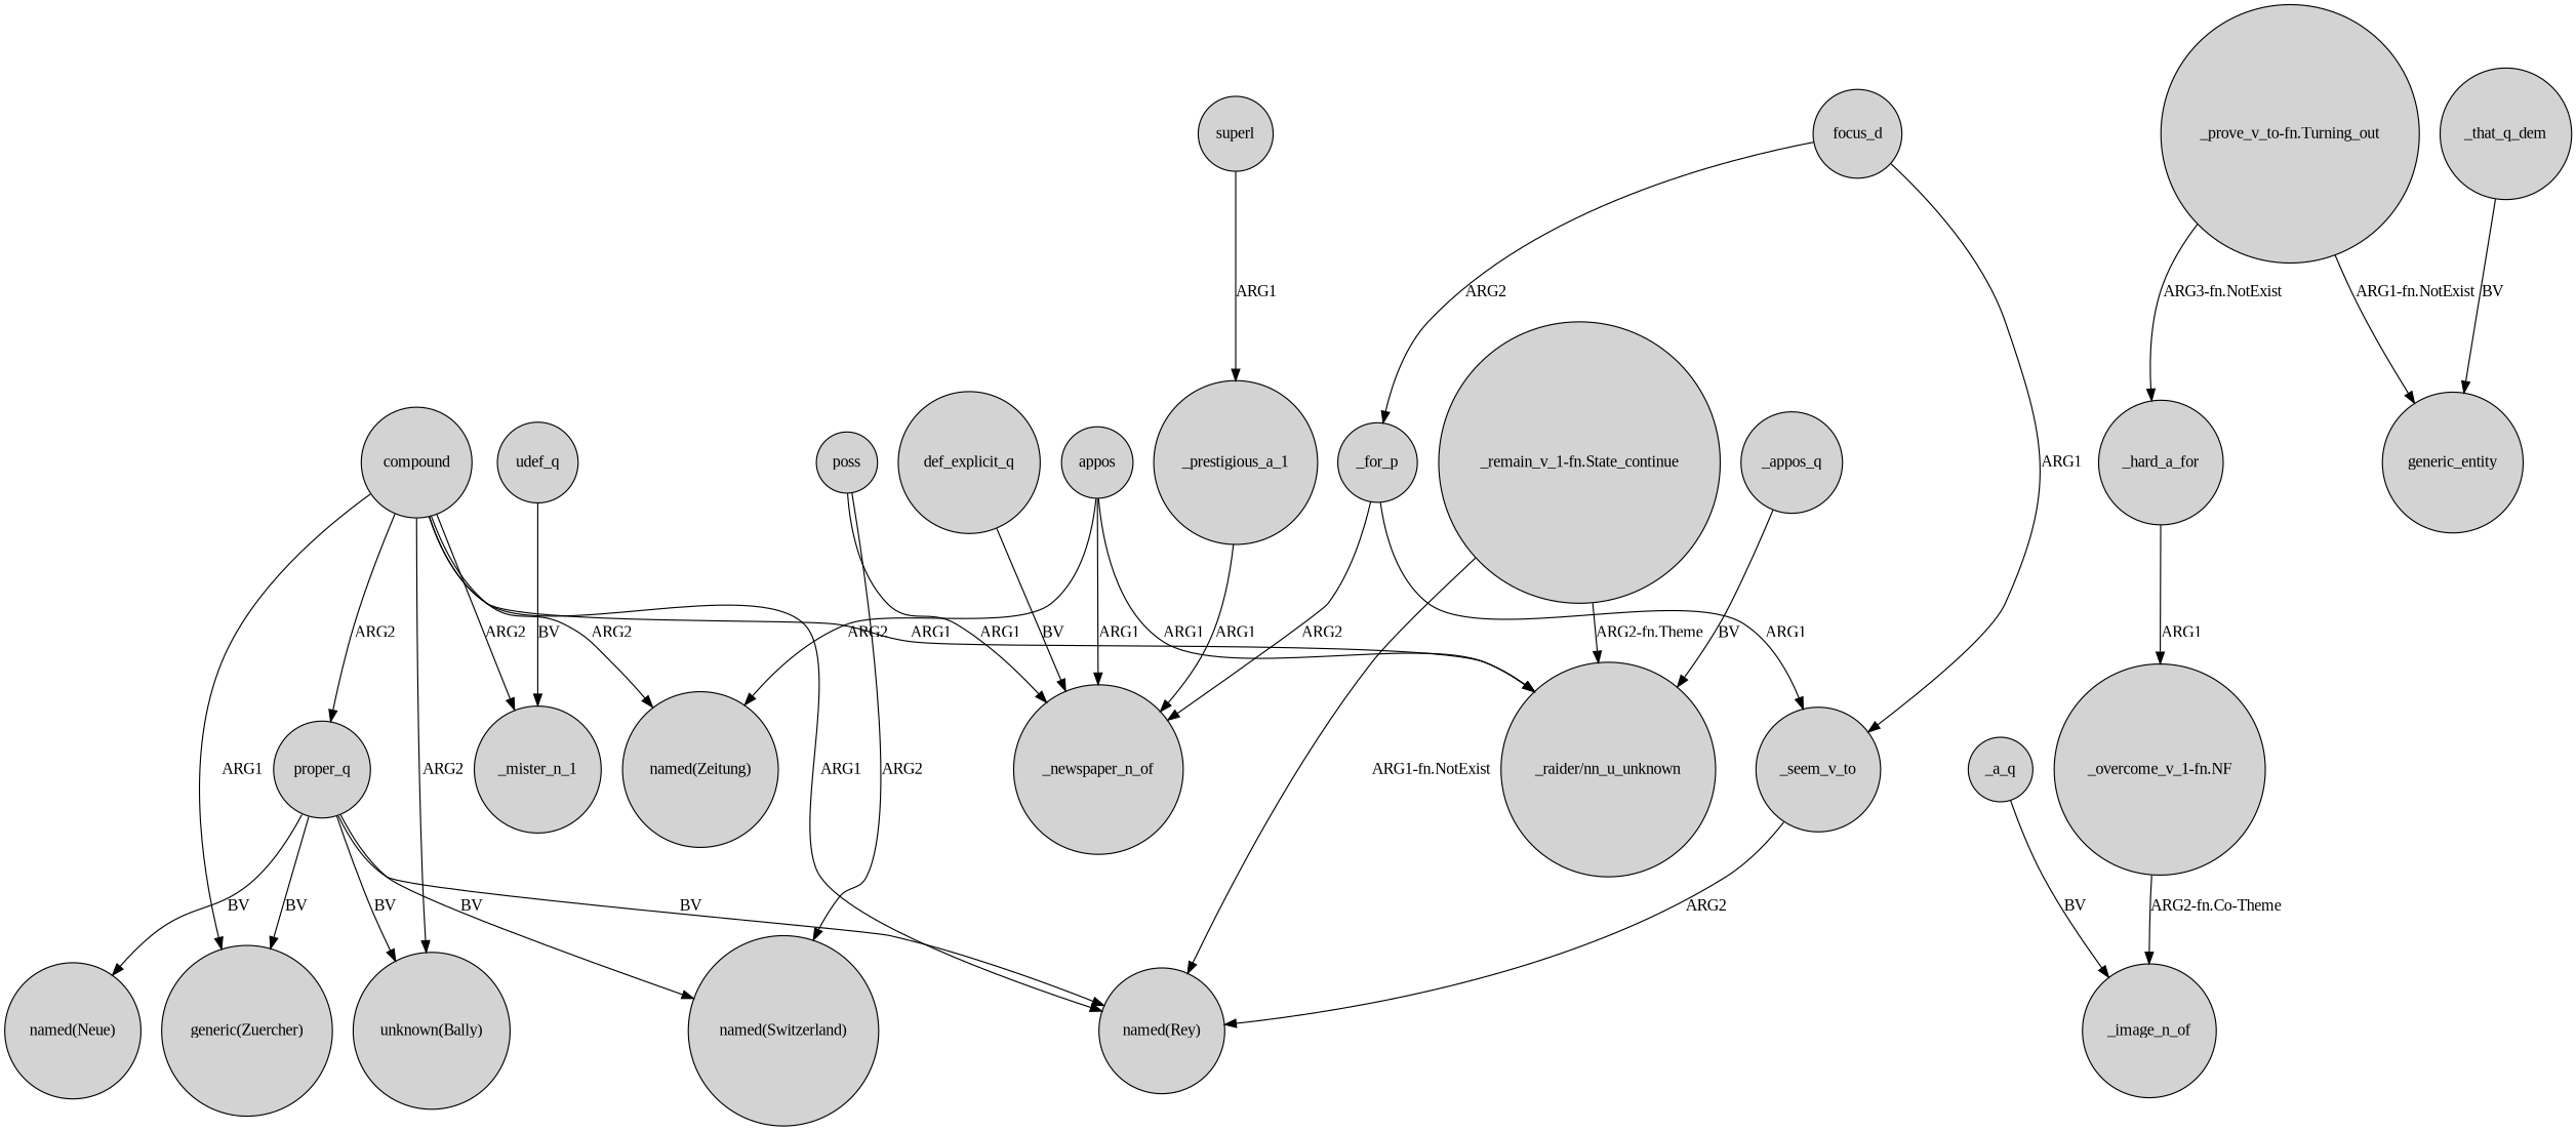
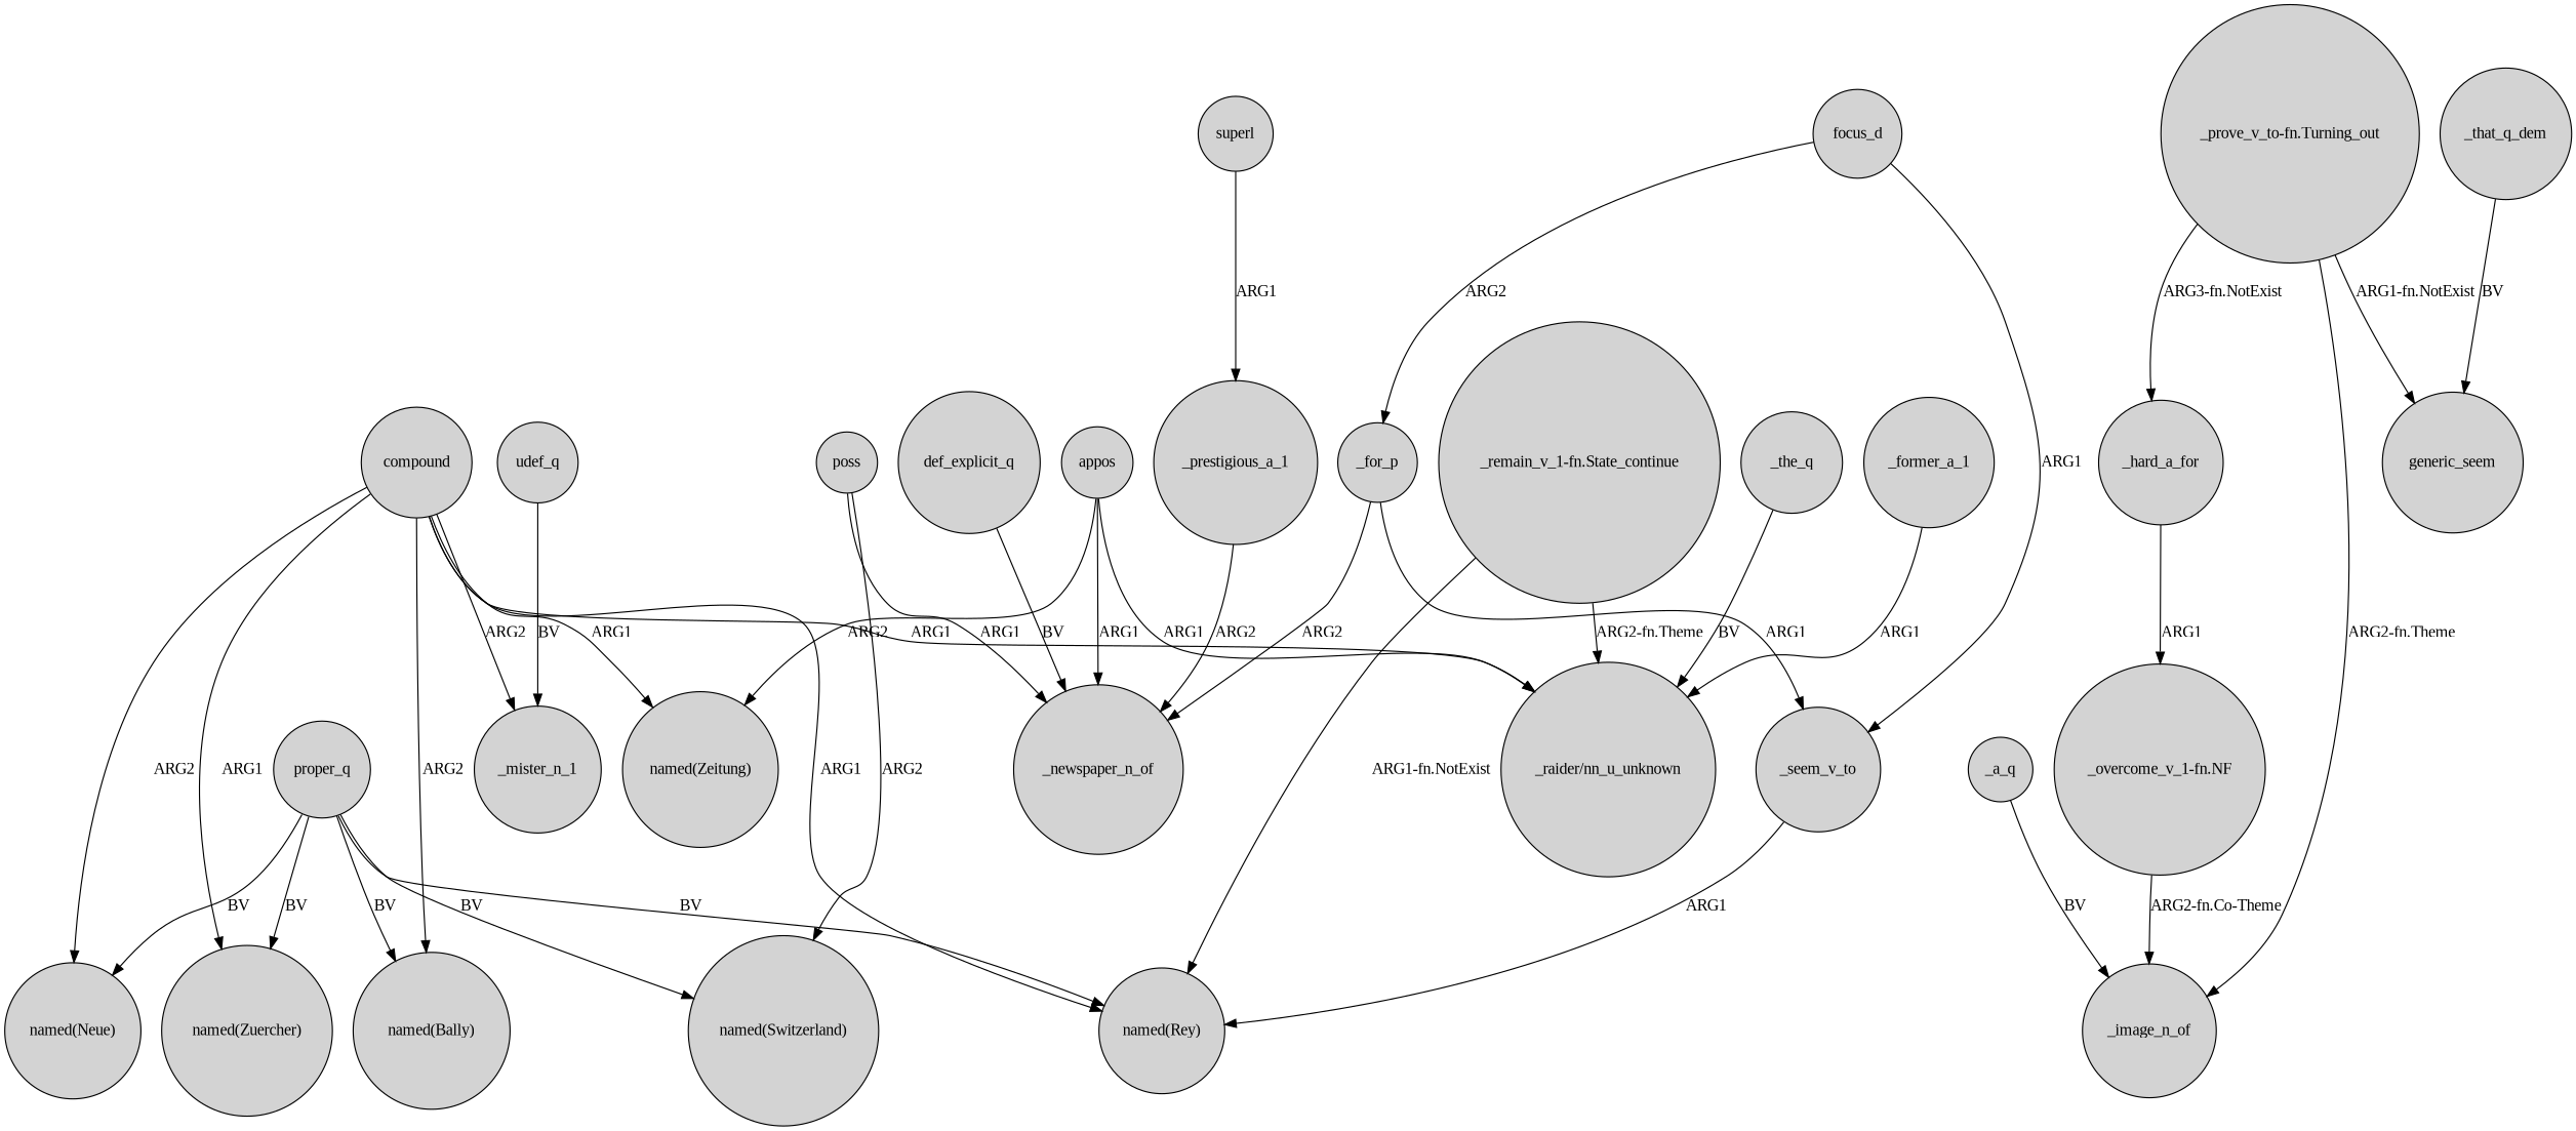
  digraph {
    fontname="Liberation Serif"
    node [fontname="Liberation Serif" shape=circle style=filled]
    edge [fontname="Liberation Serif"]
    compound
    "named(Neue)"
-   "named(Bally)" [label="unknown(Bally)"]
+   "named(Bally)"
    _mister_n_1
    "named(Rey)"
    "_raider/nn_u_unknown"
-   "named(Zuercher)" [label="generic(Zuercher)"]
+   "named(Zuercher)"
    "named(Zeitung)"
    proper_q
    "named(Switzerland)"
    _a_q
    _image_n_of
    _that_q_dem
-   generic_entity
+   generic_entity [label=generic_seem]
    "_overcome_v_1-fn.NF"
    _seem_v_to
    "_remain_v_1-fn.State_continue"
    udef_q
    "_prove_v_to-fn.Turning_out"
    _hard_a_for
-   _the_q [label=_appos_q]
+   _the_q
    focus_d
    _for_p
    _newspaper_n_of
    _prestigious_a_1
    appos
    poss
    def_explicit_q
+   _former_a_1
    superl
-   compound -> proper_q [label=ARG2]
+   compound -> "named(Neue)" [label=ARG2]
    compound -> "named(Bally)" [label=ARG2]
    compound -> _mister_n_1 [label=ARG2]
    compound -> "named(Rey)" [label=ARG1]
    compound -> "_raider/nn_u_unknown" [label=ARG1]
    compound -> "named(Zuercher)" [label=ARG1]
-   compound -> "named(Zeitung)" [label=ARG2]
+   compound -> "named(Zeitung)" [label=ARG1]
    proper_q -> "named(Neue)" [label=BV]
    proper_q -> "named(Bally)" [label=BV]
    proper_q -> "named(Rey)" [label=BV]
    proper_q -> "named(Zuercher)" [label=BV]
    proper_q -> "named(Switzerland)" [label=BV]
    _a_q -> _image_n_of [label=BV]
    _that_q_dem -> generic_entity [label=BV]
    "_overcome_v_1-fn.NF" -> _image_n_of [label="ARG2-fn.Co-Theme"]
-   _seem_v_to -> "named(Rey)" [label=ARG2]
+   _seem_v_to -> "named(Rey)" [label=ARG1]
    "_remain_v_1-fn.State_continue" -> "named(Rey)" [label="ARG1-fn.NotExist"]
    "_remain_v_1-fn.State_continue" -> "_raider/nn_u_unknown" [label="ARG2-fn.Theme"]
    udef_q -> _mister_n_1 [label=BV]
+   "_prove_v_to-fn.Turning_out" -> _image_n_of [label="ARG2-fn.Theme"]
    "_prove_v_to-fn.Turning_out" -> generic_entity [label="ARG1-fn.NotExist"]
    "_prove_v_to-fn.Turning_out" -> _hard_a_for [label="ARG3-fn.NotExist"]
    _hard_a_for -> "_overcome_v_1-fn.NF" [label=ARG1]
    _the_q -> "_raider/nn_u_unknown" [label=BV]
    focus_d -> _seem_v_to [label=ARG1]
    focus_d -> _for_p [label=ARG2]
    _for_p -> _seem_v_to [label=ARG1]
    _for_p -> _newspaper_n_of [label=ARG2]
-   _prestigious_a_1 -> _newspaper_n_of [label=ARG1]
+   _prestigious_a_1 -> _newspaper_n_of [label=ARG2]
    appos -> "_raider/nn_u_unknown" [label=ARG1]
    appos -> "named(Zeitung)" [label=ARG2]
    appos -> _newspaper_n_of [label=ARG1]
    poss -> "named(Switzerland)" [label=ARG2]
    poss -> _newspaper_n_of [label=ARG1]
    def_explicit_q -> _newspaper_n_of [label=BV]
+   _former_a_1 -> "_raider/nn_u_unknown" [label=ARG1]
    superl -> _prestigious_a_1 [label=ARG1]
  }
